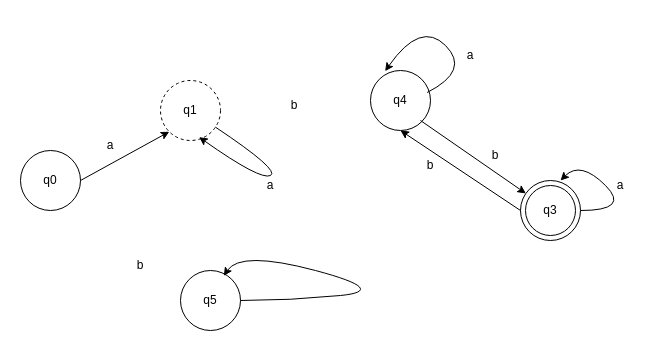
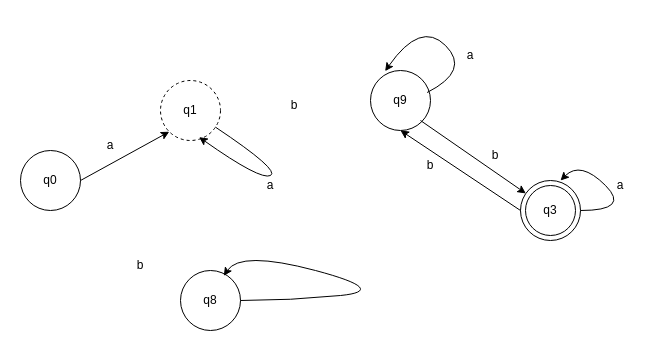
  <mxCell id="0" />
  <mxCell id="1" parent="0" />
  <mxCell id="2" value="q0" style="ellipse;whiteSpace=wrap;html=1;aspect=fixed;labelBackgroundColor=none;" vertex="1" parent="1"><mxGeometry x="20" y="150" width="60" height="60" as="geometry" /></mxCell>
  <mxCell id="3" value="q1" style="ellipse;whiteSpace=wrap;html=1;aspect=fixed;labelBackgroundColor=none;dashed=1;" vertex="1" parent="1"><mxGeometry x="160" y="80" width="60" height="60" as="geometry" /></mxCell>
- <mxCell id="4" value="q4" style="ellipse;whiteSpace=wrap;html=1;aspect=fixed;labelBackgroundColor=none;" vertex="1" parent="1"><mxGeometry x="370" y="70" width="60" height="60" as="geometry" /></mxCell>
+ <mxCell id="4" value="q9" style="ellipse;whiteSpace=wrap;html=1;aspect=fixed;labelBackgroundColor=none;" vertex="1" parent="1"><mxGeometry x="370" y="70" width="60" height="60" as="geometry" /></mxCell>
  <mxCell id="5" value="q3" style="ellipse;whiteSpace=wrap;html=1;aspect=fixed;labelBackgroundColor=none;" vertex="1" parent="1"><mxGeometry x="520" y="180" width="60" height="60" as="geometry" /></mxCell>
- <mxCell id="6" value="q5" style="ellipse;whiteSpace=wrap;html=1;aspect=fixed;labelBackgroundColor=none;" vertex="1" parent="1"><mxGeometry x="180" y="270" width="60" height="60" as="geometry" /></mxCell>
+ <mxCell id="6" value="q8" style="ellipse;whiteSpace=wrap;html=1;aspect=fixed;labelBackgroundColor=none;" vertex="1" parent="1"><mxGeometry x="180" y="270" width="60" height="60" as="geometry" /></mxCell>
  <mxCell id="7" value="" style="curved=1;endArrow=classic;html=1;rounded=0;entryX=0.644;entryY=0.944;entryDx=0;entryDy=0;entryPerimeter=0;labelBackgroundColor=none;fontColor=default;" edge="1" parent="1" source="3" target="3"><mxGeometry width="50" height="50" relative="1" as="geometry"><mxPoint x="260" y="230" as="sourcePoint" /><mxPoint x="170" y="150" as="targetPoint" /><Array as="points"><mxPoint x="280" y="170" /><mxPoint x="260" y="180" /></Array></mxGeometry></mxCell>
  <mxCell id="8" value="" style="endArrow=classic;html=1;rounded=0;entryX=0.5;entryY=1;entryDx=0;entryDy=0;exitX=0;exitY=0.5;exitDx=0;exitDy=0;labelBackgroundColor=none;fontColor=default;" edge="1" parent="1" source="5" target="4"><mxGeometry width="50" height="50" relative="1" as="geometry"><mxPoint x="260" y="230" as="sourcePoint" /><mxPoint x="310" y="180" as="targetPoint" /></mxGeometry></mxCell>
  <mxCell id="9" value="" style="curved=1;endArrow=classic;html=1;rounded=0;entryX=0.244;entryY=0.011;entryDx=0;entryDy=0;entryPerimeter=0;exitX=0.944;exitY=0.367;exitDx=0;exitDy=0;exitPerimeter=0;labelBackgroundColor=none;fontColor=default;" edge="1" parent="1" source="4" target="4"><mxGeometry width="50" height="50" relative="1" as="geometry"><mxPoint x="420" y="70" as="sourcePoint" /><mxPoint x="470" y="20" as="targetPoint" /><Array as="points"><mxPoint x="470" y="70" /><mxPoint x="420" y="20" /></Array></mxGeometry></mxCell>
  <mxCell id="10" value="" style="curved=1;endArrow=classic;html=1;rounded=0;entryX=0.667;entryY=0;entryDx=0;entryDy=0;entryPerimeter=0;labelBackgroundColor=none;fontColor=default;" edge="1" parent="1" target="5"><mxGeometry width="50" height="50" relative="1" as="geometry"><mxPoint x="580" y="210" as="sourcePoint" /><mxPoint x="630" y="160" as="targetPoint" /><Array as="points"><mxPoint x="630" y="210" /><mxPoint x="580" y="160" /></Array></mxGeometry></mxCell>
  <mxCell id="11" value="q3" style="ellipse;whiteSpace=wrap;html=1;aspect=fixed;labelBackgroundColor=none;" vertex="1" parent="1"><mxGeometry x="525" y="185" width="50" height="50" as="geometry" /></mxCell>
  <mxCell id="12" value="a" style="text;html=1;align=center;verticalAlign=middle;whiteSpace=wrap;rounded=0;labelBackgroundColor=none;" vertex="1" parent="1"><mxGeometry x="80" y="130" width="60" height="30" as="geometry" /></mxCell>
  <mxCell id="13" value="b" style="text;html=1;align=center;verticalAlign=middle;whiteSpace=wrap;rounded=0;labelBackgroundColor=none;" vertex="1" parent="1"><mxGeometry x="110" y="250" width="60" height="30" as="geometry" /></mxCell>
  <mxCell id="14" value="a" style="text;html=1;align=center;verticalAlign=middle;whiteSpace=wrap;rounded=0;labelBackgroundColor=none;" vertex="1" parent="1"><mxGeometry x="240" y="170" width="60" height="30" as="geometry" /></mxCell>
  <mxCell id="15" value="b" style="text;html=1;align=center;verticalAlign=middle;whiteSpace=wrap;rounded=0;labelBackgroundColor=none;" vertex="1" parent="1"><mxGeometry x="264" y="90" width="60" height="30" as="geometry" /></mxCell>
  <mxCell id="16" value="b" style="text;html=1;align=center;verticalAlign=middle;whiteSpace=wrap;rounded=0;labelBackgroundColor=none;" vertex="1" parent="1"><mxGeometry x="465" y="140" width="60" height="30" as="geometry" /></mxCell>
  <mxCell id="17" value="b" style="text;html=1;align=center;verticalAlign=middle;whiteSpace=wrap;rounded=0;labelBackgroundColor=none;" vertex="1" parent="1"><mxGeometry x="400" y="150" width="60" height="30" as="geometry" /></mxCell>
  <mxCell id="18" value="a" style="text;html=1;align=center;verticalAlign=middle;whiteSpace=wrap;rounded=0;labelBackgroundColor=none;" vertex="1" parent="1"><mxGeometry x="440" y="40" width="60" height="30" as="geometry" /></mxCell>
  <mxCell id="19" value="a" style="text;html=1;align=center;verticalAlign=middle;whiteSpace=wrap;rounded=0;labelBackgroundColor=none;" vertex="1" parent="1"><mxGeometry x="590" y="170" width="60" height="30" as="geometry" /></mxCell>
  <mxCell id="20" value="" style="endArrow=classic;html=1;rounded=0;" edge="1" parent="1" target="5"><mxGeometry width="50" height="50" relative="1" as="geometry"><mxPoint x="420" y="120" as="sourcePoint" /><mxPoint x="520" y="120" as="targetPoint" /></mxGeometry></mxCell>
  <mxCell id="21" value="" style="endArrow=classic;html=1;rounded=0;entryX=0;entryY=1;entryDx=0;entryDy=0;" edge="1" parent="1" target="3"><mxGeometry width="50" height="50" relative="1" as="geometry"><mxPoint x="80" y="180" as="sourcePoint" /><mxPoint x="130" y="130" as="targetPoint" /></mxGeometry></mxCell>
  <mxCell id="22" value="" style="curved=1;endArrow=classic;html=1;rounded=0;entryX=0.722;entryY=0.089;entryDx=0;entryDy=0;entryPerimeter=0;" edge="1" parent="1" target="6"><mxGeometry width="50" height="50" relative="1" as="geometry"><mxPoint x="240" y="300" as="sourcePoint" /><mxPoint x="340" y="310" as="targetPoint" /><Array as="points"><mxPoint x="290" y="300" /><mxPoint x="390" y="290" /><mxPoint x="240" y="250" /></Array></mxGeometry></mxCell>
